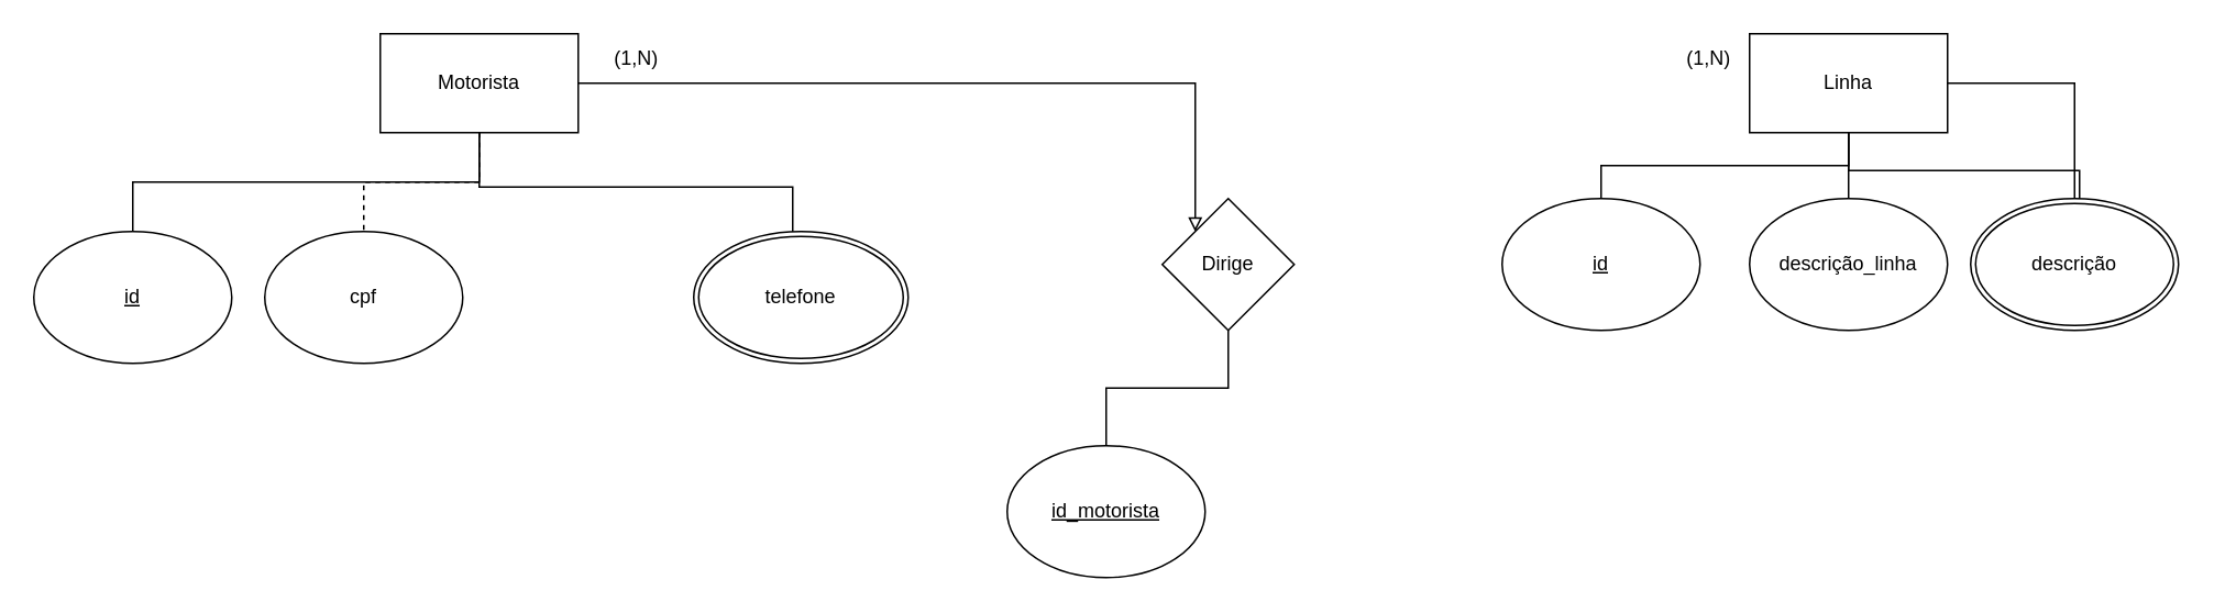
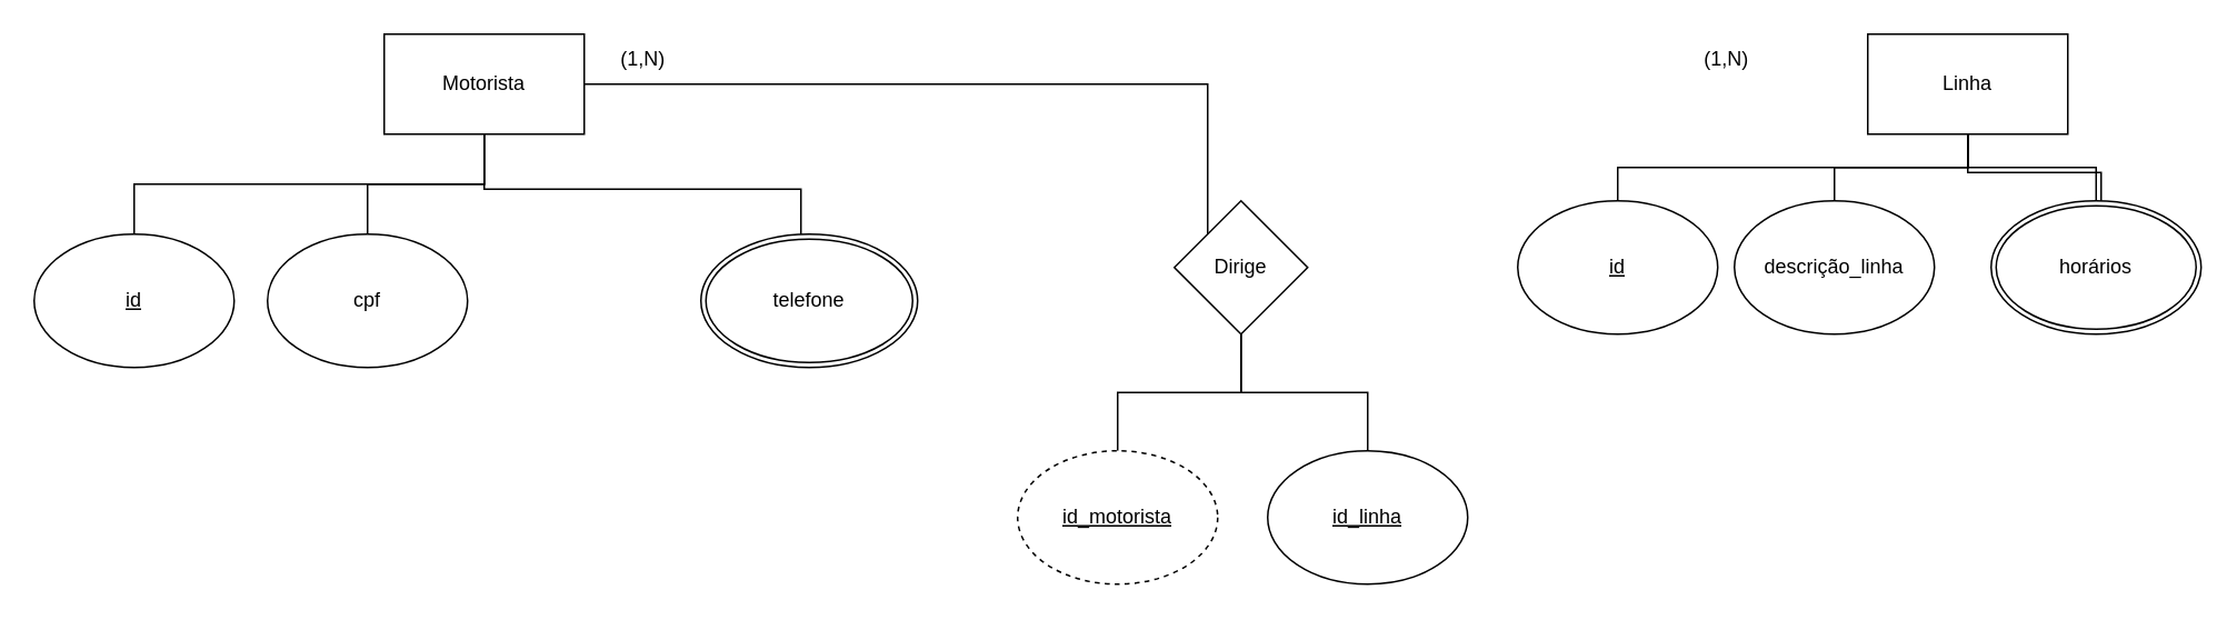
  <mxCell id="0" />
  <mxCell id="1" parent="0" />
  <mxCell id="2" style="edgeStyle=elbowEdgeStyle;rounded=0;orthogonalLoop=1;jettySize=auto;html=1;entryX=0.5;entryY=0;entryDx=0;entryDy=0;endArrow=none;endFill=0;elbow=vertical;" edge="1" parent="1" source="6" target="16"><mxGeometry relative="1" as="geometry" /></mxCell>
  <mxCell id="3" style="edgeStyle=elbowEdgeStyle;rounded=0;orthogonalLoop=1;jettySize=auto;elbow=vertical;html=1;endArrow=none;endFill=0;" edge="1" parent="1" source="6"><mxGeometry relative="1" as="geometry"><mxPoint x="480" y="145" as="targetPoint" /></mxGeometry></mxCell>
- <mxCell id="4" style="edgeStyle=elbowEdgeStyle;rounded=0;orthogonalLoop=1;jettySize=auto;elbow=vertical;html=1;endArrow=none;endFill=0;dashed=1;" edge="1" parent="1" source="6" target="17"><mxGeometry relative="1" as="geometry" /></mxCell>
- <mxCell id="5" style="edgeStyle=orthogonalEdgeStyle;rounded=0;orthogonalLoop=1;jettySize=auto;html=1;entryX=0;entryY=0;entryDx=0;entryDy=0;endArrow=block;endFill=0;" edge="1" parent="1" source="6" target="14"><mxGeometry relative="1" as="geometry" /></mxCell>
+ <mxCell id="4" style="edgeStyle=elbowEdgeStyle;rounded=0;orthogonalLoop=1;jettySize=auto;elbow=vertical;html=1;endArrow=none;endFill=0;" edge="1" parent="1" source="6" target="17"><mxGeometry relative="1" as="geometry" /></mxCell>
+ <mxCell id="5" style="edgeStyle=orthogonalEdgeStyle;rounded=0;orthogonalLoop=1;jettySize=auto;html=1;entryX=0;entryY=0;entryDx=0;entryDy=0;endArrow=none;endFill=0;" edge="1" parent="1" source="6" target="14"><mxGeometry relative="1" as="geometry" /></mxCell>
  <mxCell id="6" value="Motorista" style="rounded=0;whiteSpace=wrap;html=1;" vertex="1" parent="1"><mxGeometry x="230" y="20" width="120" height="60" as="geometry" /></mxCell>
  <mxCell id="7" style="edgeStyle=orthogonalEdgeStyle;rounded=0;orthogonalLoop=1;jettySize=auto;html=1;endArrow=none;endFill=0;" edge="1" parent="1" source="11" target="23"><mxGeometry relative="1" as="geometry" /></mxCell>
  <mxCell id="8" style="edgeStyle=elbowEdgeStyle;rounded=0;orthogonalLoop=1;jettySize=auto;elbow=vertical;html=1;endArrow=none;endFill=0;" edge="1" parent="1" source="11" target="15"><mxGeometry relative="1" as="geometry" /></mxCell>
  <mxCell id="9" style="edgeStyle=elbowEdgeStyle;rounded=0;orthogonalLoop=1;jettySize=auto;elbow=vertical;html=1;entryX=0.5;entryY=0;entryDx=0;entryDy=0;endArrow=none;endFill=0;" edge="1" parent="1" source="11"><mxGeometry relative="1" as="geometry"><mxPoint x="1260" y="125" as="targetPoint" /></mxGeometry></mxCell>
  <mxCell id="10" style="edgeStyle=elbowEdgeStyle;rounded=0;orthogonalLoop=1;jettySize=auto;elbow=vertical;html=1;entryX=0.5;entryY=0;entryDx=0;entryDy=0;endArrow=none;endFill=0;" edge="1" parent="1" source="11" target="18"><mxGeometry relative="1" as="geometry" /></mxCell>
- <mxCell id="11" value="Linha" style="rounded=0;whiteSpace=wrap;html=1;" vertex="1" parent="1"><mxGeometry x="1060" y="20" width="120" height="60" as="geometry" /></mxCell>
+ <mxCell id="11" value="Linha" style="rounded=0;whiteSpace=wrap;html=1;" vertex="1" parent="1"><mxGeometry x="1120" y="20" width="120" height="60" as="geometry" /></mxCell>
  <mxCell id="12" style="edgeStyle=elbowEdgeStyle;rounded=0;orthogonalLoop=1;jettySize=auto;elbow=vertical;html=1;entryX=0.5;entryY=0;entryDx=0;entryDy=0;endArrow=none;endFill=0;" edge="1" parent="1" source="14" target="20"><mxGeometry relative="1" as="geometry" /></mxCell>
+ <mxCell id="13" style="edgeStyle=elbowEdgeStyle;rounded=0;orthogonalLoop=1;jettySize=auto;elbow=vertical;html=1;endArrow=none;endFill=0;" edge="1" parent="1" source="14" target="19"><mxGeometry relative="1" as="geometry" /></mxCell>
  <mxCell id="14" value="Dirige" style="rhombus;whiteSpace=wrap;html=1;" vertex="1" parent="1"><mxGeometry x="704" y="120" width="80" height="80" as="geometry" /></mxCell>
  <mxCell id="15" value="&lt;u&gt;id&lt;/u&gt;" style="ellipse;whiteSpace=wrap;html=1;" vertex="1" parent="1"><mxGeometry x="910" y="120" width="120" height="80" as="geometry" /></mxCell>
  <mxCell id="16" value="&lt;u&gt;id&lt;/u&gt;" style="ellipse;whiteSpace=wrap;html=1;" vertex="1" parent="1"><mxGeometry x="20" y="140" width="120" height="80" as="geometry" /></mxCell>
  <mxCell id="17" value="cpf" style="ellipse;whiteSpace=wrap;html=1;" vertex="1" parent="1"><mxGeometry x="160" y="140" width="120" height="80" as="geometry" /></mxCell>
- <mxCell id="18" value="descrição_linha" style="ellipse;whiteSpace=wrap;html=1;" vertex="1" parent="1"><mxGeometry x="1060" y="120" width="120" height="80" as="geometry" /></mxCell>
- <mxCell id="20" value="&lt;u&gt;id_motorista&lt;/u&gt;" style="ellipse;whiteSpace=wrap;html=1;" vertex="1" parent="1"><mxGeometry x="610" y="270" width="120" height="80" as="geometry" /></mxCell>
+ <mxCell id="18" value="descrição_linha" style="ellipse;whiteSpace=wrap;html=1;" vertex="1" parent="1"><mxGeometry x="1040" y="120" width="120" height="80" as="geometry" /></mxCell>
+ <mxCell id="19" value="&lt;u&gt;id_linha&lt;/u&gt;" style="ellipse;whiteSpace=wrap;html=1;" vertex="1" parent="1"><mxGeometry x="760" y="270" width="120" height="80" as="geometry" /></mxCell>
+ <mxCell id="20" value="&lt;u&gt;id_motorista&lt;/u&gt;" style="ellipse;whiteSpace=wrap;html=1;dashed=1;" vertex="1" parent="1"><mxGeometry x="610" y="270" width="120" height="80" as="geometry" /></mxCell>
  <mxCell id="21" style="edgeStyle=elbowEdgeStyle;rounded=0;orthogonalLoop=1;jettySize=auto;elbow=vertical;html=1;entryX=1;entryY=0.5;entryDx=0;entryDy=0;endArrow=none;endFill=0;" edge="1" parent="1" source="6" target="6"><mxGeometry relative="1" as="geometry" /></mxCell>
  <mxCell id="22" style="edgeStyle=elbowEdgeStyle;rounded=0;orthogonalLoop=1;jettySize=auto;elbow=vertical;html=1;entryX=1;entryY=0.5;entryDx=0;entryDy=0;endArrow=none;endFill=0;" edge="1" parent="1" source="6" target="6"><mxGeometry relative="1" as="geometry" /></mxCell>
- <mxCell id="23" value="descrição" style="ellipse;shape=doubleEllipse;margin=3;whiteSpace=wrap;html=1;align=center;" vertex="1" parent="1"><mxGeometry x="1194" y="120" width="126" height="80" as="geometry" /></mxCell>
+ <mxCell id="23" value="horários" style="ellipse;shape=doubleEllipse;margin=3;whiteSpace=wrap;html=1;align=center;" vertex="1" parent="1"><mxGeometry x="1194" y="120" width="126" height="80" as="geometry" /></mxCell>
  <mxCell id="24" value="telefone" style="ellipse;shape=doubleEllipse;margin=3;whiteSpace=wrap;html=1;align=center;" vertex="1" parent="1"><mxGeometry x="420" y="140" width="130" height="80" as="geometry" /></mxCell>
  <mxCell id="25" value="(1,N)" style="text;html=1;align=center;verticalAlign=middle;resizable=0;points=[];autosize=1;strokeColor=none;fillColor=none;" vertex="1" parent="1"><mxGeometry x="360" y="20" width="50" height="30" as="geometry" /></mxCell>
  <mxCell id="26" value="(1,N)" style="text;html=1;align=center;verticalAlign=middle;resizable=0;points=[];autosize=1;strokeColor=none;fillColor=none;" vertex="1" parent="1"><mxGeometry x="1010" y="20" width="50" height="30" as="geometry" /></mxCell>
